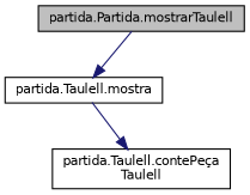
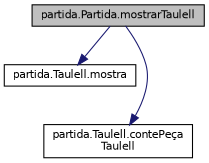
  digraph {
    rankdir=TB
    node [color=black fillcolor=white fontname=Helvetica fontsize=10 shape=record style=filled]
    edge [arrowhead=normal color=midnightblue fontname=Helvetica fontsize=10 labelfontname=Helvetica labelfontsize=10 style=solid]
    n1 [fillcolor=grey75 fontcolor=black height=0.2 label="partida.Partida.mostrarTaulell" width=0.4]
    n2 [height=0.2 label="partida.Taulell.mostra" width=0.4]
    n3 [height=0.2 label="partida.Taulell.contePeça\lTaulell" width=0.4]
    n1 -> n2
-   n2 -> n3
+   n1 -> n3
  }
